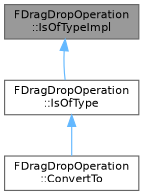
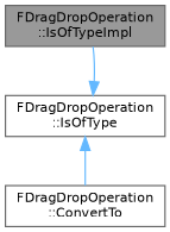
  digraph {
    rankdir=TB
    node [color=grey40 fillcolor=white fontname=Helvetica fontsize=10 shape=box style=filled]
    edge [color=steelblue1 dir=back fontname=Helvetica fontsize=10 labelfontname=Helvetica labelfontsize=10 style=solid]
    n1 [color=gray40 fillcolor=grey60 fontcolor=black height=0.2 label="FDragDropOperation\l::IsOfTypeImpl" width=0.4]
    n2 [height=0.2 label="FDragDropOperation\l::IsOfType" width=0.4]
    n3 [height=0.2 label="FDragDropOperation\l::ConvertTo" width=0.4]
-   n1 -> n2
+   n2 -> n1
    n2 -> n3
  }
